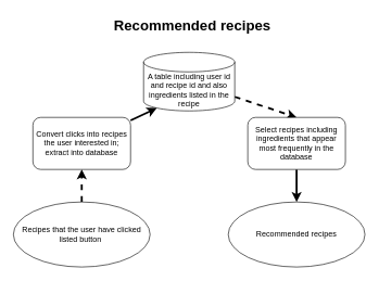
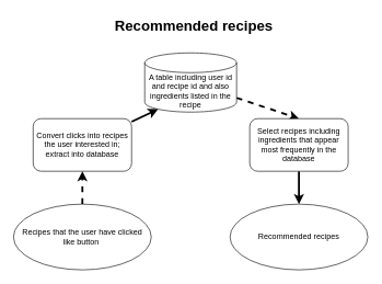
  <mxCell id="0" />
  <mxCell id="1" parent="0" />
  <mxCell id="2" style="edgeStyle=none;rounded=0;orthogonalLoop=1;jettySize=auto;html=1;entryX=0.5;entryY=0;entryDx=0;entryDy=0;dashed=1;strokeWidth=3;" edge="1" parent="1" source="3" target="7"><mxGeometry relative="1" as="geometry" /></mxCell>
  <mxCell id="3" value="A table including user id and recipe id and also ingredients listed in the recipe" style="shape=cylinder3;whiteSpace=wrap;html=1;boundedLbl=1;backgroundOutline=1;size=15;" vertex="1" parent="1"><mxGeometry x="220" y="80" width="140" height="90" as="geometry" /></mxCell>
  <mxCell id="4" style="rounded=0;orthogonalLoop=1;jettySize=auto;html=1;entryX=0.145;entryY=1;entryDx=0;entryDy=-4.35;entryPerimeter=0;strokeWidth=3;" edge="1" parent="1" source="5" target="3"><mxGeometry relative="1" as="geometry" /></mxCell>
  <mxCell id="5" value="Convert clicks into recipes the user interested in; extract into database" style="rounded=1;whiteSpace=wrap;html=1;" vertex="1" parent="1"><mxGeometry x="50" y="180" width="150" height="80" as="geometry" /></mxCell>
  <mxCell id="6" value="" style="edgeStyle=none;rounded=0;orthogonalLoop=1;jettySize=auto;html=1;strokeWidth=3;" edge="1" parent="1" source="7" target="10"><mxGeometry relative="1" as="geometry" /></mxCell>
  <mxCell id="7" value="Select recipes including ingredients that appear most frequently in the database" style="rounded=1;whiteSpace=wrap;html=1;" vertex="1" parent="1"><mxGeometry x="380" y="180" width="150" height="80" as="geometry" /></mxCell>
  <mxCell id="8" value="" style="rounded=0;orthogonalLoop=1;jettySize=auto;html=1;dashed=1;strokeWidth=3;" edge="1" parent="1" source="9" target="5"><mxGeometry relative="1" as="geometry" /></mxCell>
- <mxCell id="9" value="Recipes that the user have clicked&lt;br&gt;listed button&amp;nbsp;" style="ellipse;whiteSpace=wrap;html=1;" vertex="1" parent="1"><mxGeometry x="20" y="310" width="210" height="100" as="geometry" /></mxCell>
+ <mxCell id="9" value="Recipes that the user have clicked&lt;br&gt;like button&amp;nbsp;" style="ellipse;whiteSpace=wrap;html=1;" vertex="1" parent="1"><mxGeometry x="20" y="310" width="210" height="100" as="geometry" /></mxCell>
  <mxCell id="10" value="Recommended recipes" style="ellipse;whiteSpace=wrap;html=1;" vertex="1" parent="1"><mxGeometry x="350" y="310" width="210" height="100" as="geometry" /></mxCell>
  <mxCell id="11" value="&lt;font style=&quot;font-size: 22px&quot;&gt;&lt;b&gt;Recommended recipes&lt;/b&gt;&lt;/font&gt;" style="text;html=1;strokeColor=none;fillColor=none;align=center;verticalAlign=middle;whiteSpace=wrap;rounded=0;" vertex="1" parent="1"><mxGeometry x="100" y="20" width="390" height="40" as="geometry" /></mxCell>
